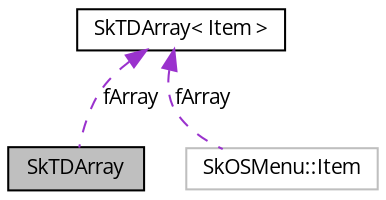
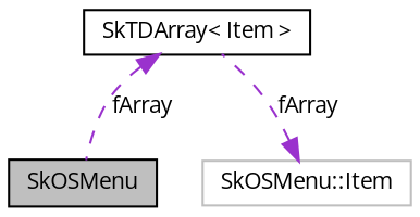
  digraph {
    fontname="Open Sans"
    node [color=black fillcolor=white fontname="Open Sans" fontsize=10 shape=record style=filled]
    edge [color=darkorchid3 dir=back fontname="Open Sans" fontsize=10 labelfontname=FreeSans labelfontsize=10 style=dashed]
-   n1 [fillcolor=grey75 fontcolor=black height=0.2 label=SkTDArray width=0.4]
+   n1 [fillcolor=grey75 fontcolor=black height=0.2 label=SkOSMenu width=0.4]
    n2 [height=0.2 label="SkTDArray\< Item \>" width=0.4]
    n3 [color=grey75 height=0.2 label="SkOSMenu::Item" width=0.4]
    n2 -> n1 [label=fArray]
-   n2 -> n3 [label=fArray]
+   n3 -> n2 [label=fArray]
  }
